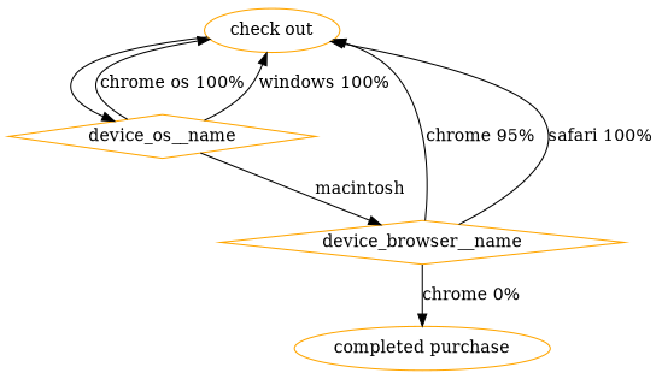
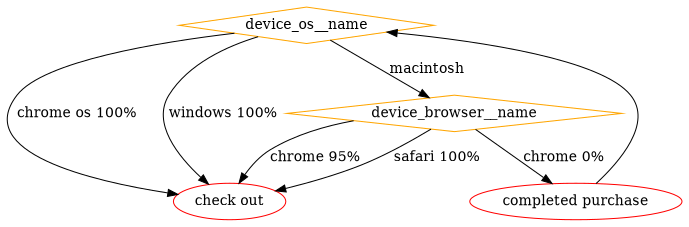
  digraph {
    node [color=red shape=oval]
-   n1 [color=orange label="check out"]
+   n1 [label="check out"]
    n2 [color=orange label=device_os__name shape=diamond]
    n3 [color=orange label=device_browser__name shape=diamond]
-   n4 [color=orange label="completed purchase"]
-   n1 -> n2
+   n4 [label="completed purchase"]
+   n4 -> n2
    n2 -> n1 [label="chrome os 100%"]
    n2 -> n1 [label="windows 100%"]
    n2 -> n3 [label=macintosh]
    n3 -> n1 [label="chrome 95%"]
    n3 -> n1 [label="safari 100%"]
    n3 -> n4 [label="chrome 0%"]
  }
